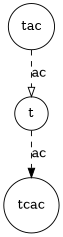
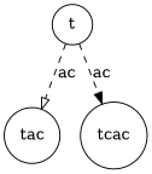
  digraph {
    node [shape=circle]
    edge [style=dashed]
    t
    tac
    tcac
-   tac -> t [arrowhead=onormal label=ac]
+   t -> tac [arrowhead=onormal label=ac]
    t -> tcac [arrowhead=normal label=ac]
  }
